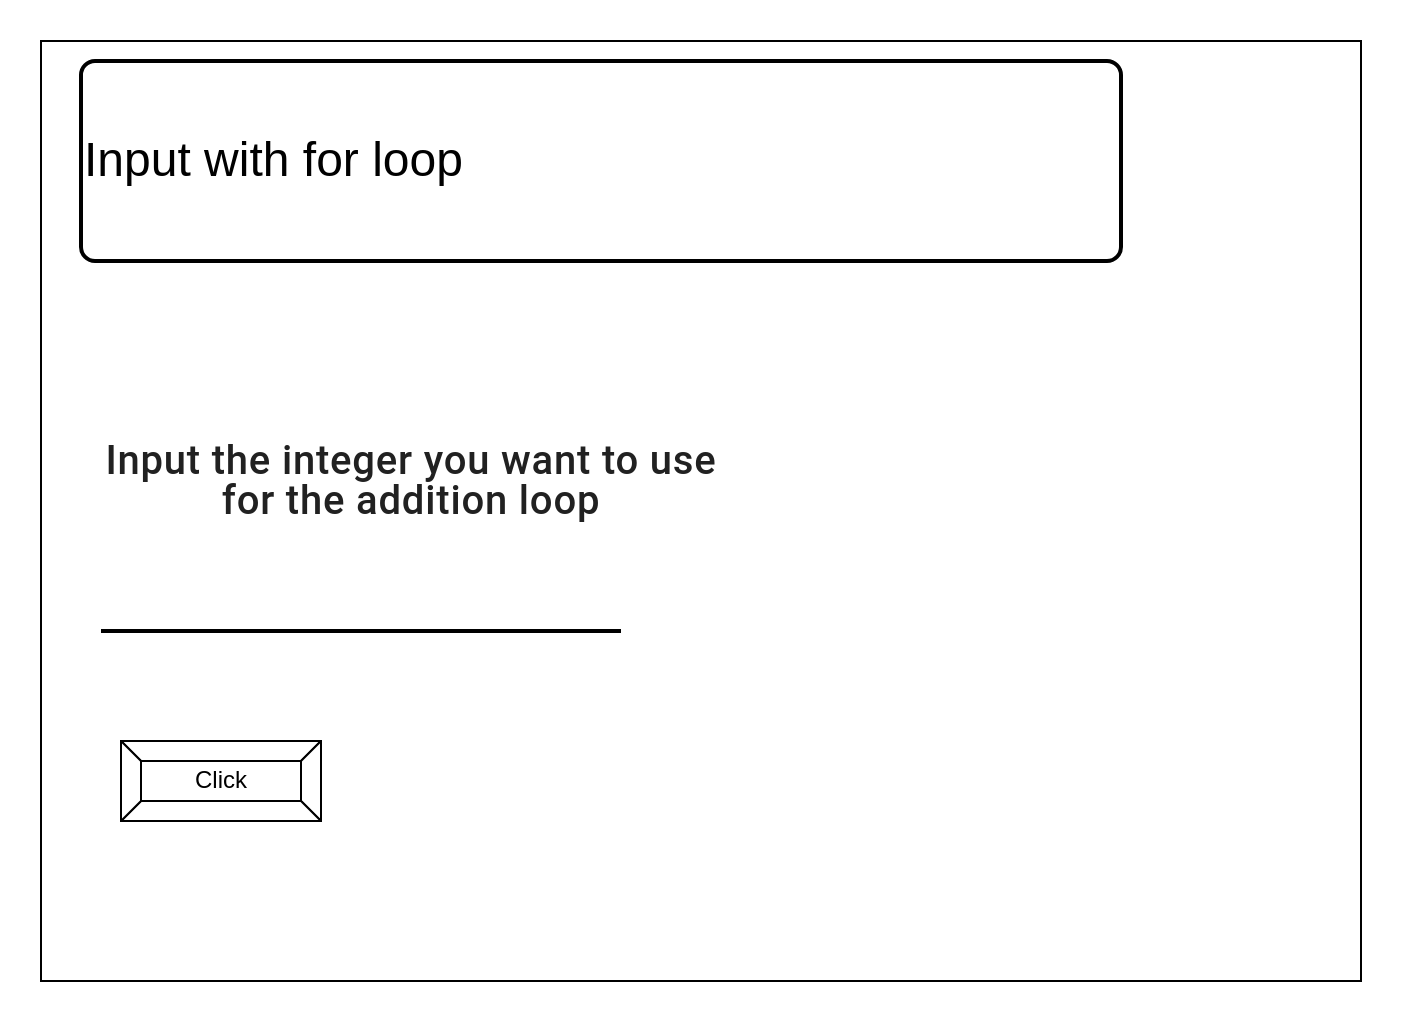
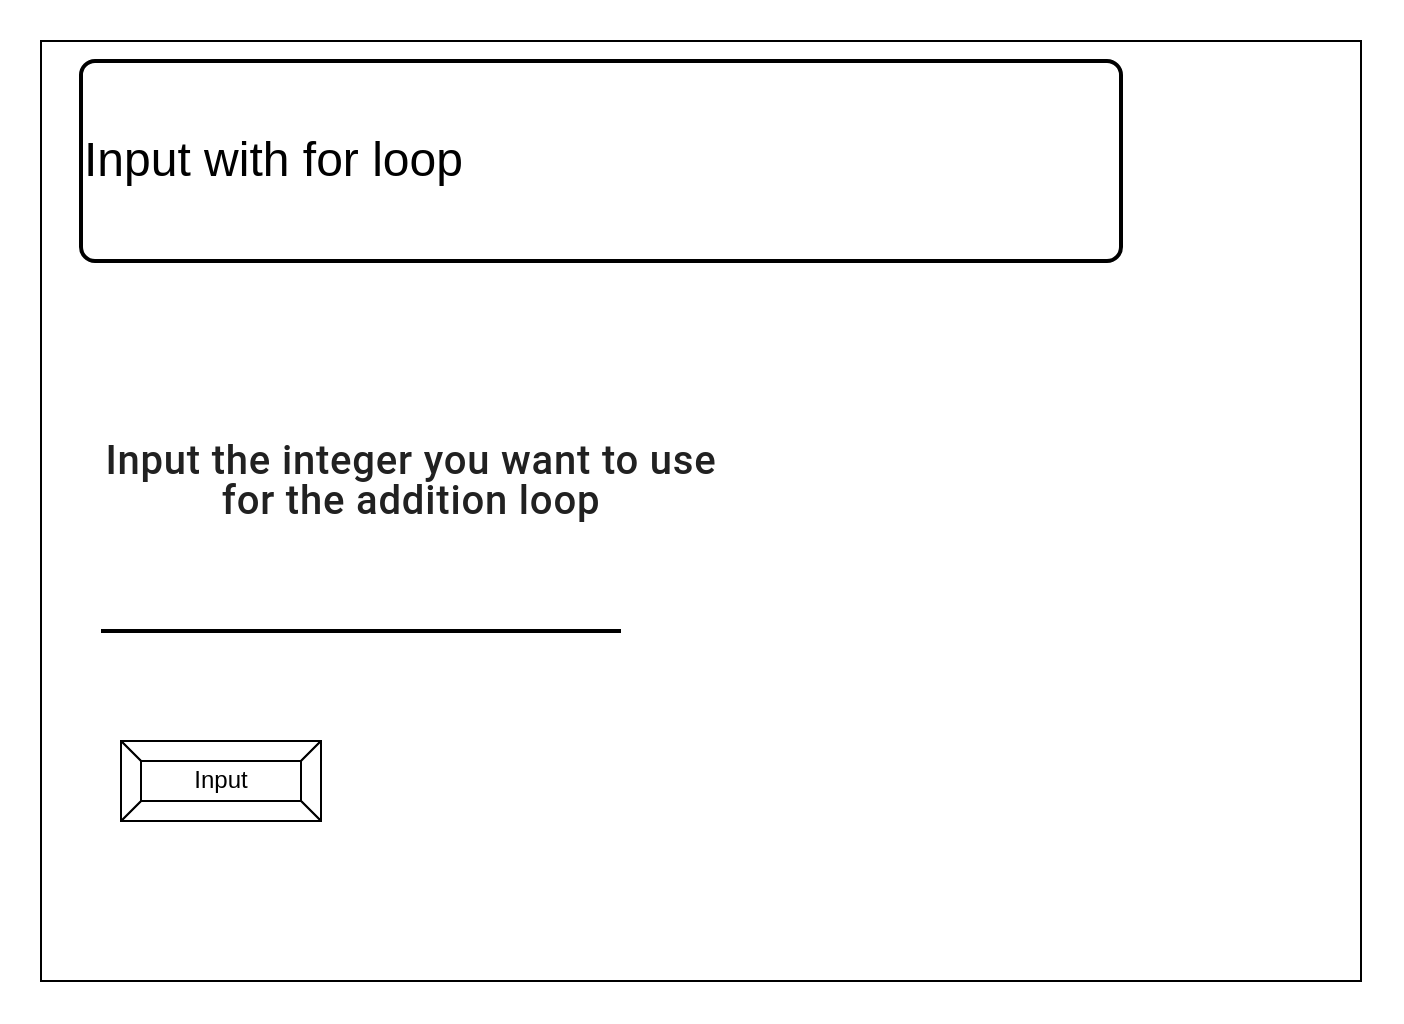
  <mxCell id="0" />
  <mxCell id="1" parent="0" />
  <mxCell id="2" value="" style="rounded=0;whiteSpace=wrap;html=1;" parent="1" vertex="1"><mxGeometry x="20" y="20" width="660" height="470" as="geometry" /></mxCell>
- <mxCell id="3" value="Click" style="labelPosition=center;verticalLabelPosition=middle;align=center;html=1;shape=mxgraph.basic.button;dx=10;" parent="1" vertex="1"><mxGeometry x="60" y="370" width="100" height="40" as="geometry" /></mxCell>
+ <mxCell id="3" value="Input" style="labelPosition=center;verticalLabelPosition=middle;align=center;html=1;shape=mxgraph.basic.button;dx=10;" parent="1" vertex="1"><mxGeometry x="60" y="370" width="100" height="40" as="geometry" /></mxCell>
  <mxCell id="4" value="" style="line;strokeWidth=2;html=1;" vertex="1" parent="1"><mxGeometry x="50" y="310" width="260" height="10" as="geometry" /></mxCell>
  <mxCell id="5" value="&lt;h5 style=&quot;padding: 0px ; font-size: 20px ; font-weight: 500 ; line-height: 1 ; letter-spacing: 0.02em ; font-family: &amp;#34;roboto&amp;#34; , &amp;#34;helvetica&amp;#34; , &amp;#34;arial&amp;#34; , sans-serif ; margin: 24px 0px 16px ; color: rgba(0 , 0 , 0 , 0.87) ; background-color: rgb(255 , 255 , 255)&quot;&gt;Input the integer you want to use&lt;br&gt;for the addition loop&lt;/h5&gt;" style="text;html=1;align=center;verticalAlign=middle;resizable=0;points=[];autosize=1;strokeColor=none;fillColor=none;" vertex="1" parent="1"><mxGeometry x="45" y="190" width="320" height="90" as="geometry" /></mxCell>
  <mxCell id="6" value="&lt;font style=&quot;font-size: 24px&quot;&gt;Input with for loop&lt;/font&gt;" style="rounded=1;whiteSpace=wrap;html=1;absoluteArcSize=1;arcSize=14;strokeWidth=2;align=left;" vertex="1" parent="1"><mxGeometry x="40" y="30" width="520" height="100" as="geometry" /></mxCell>
